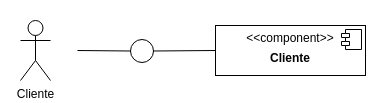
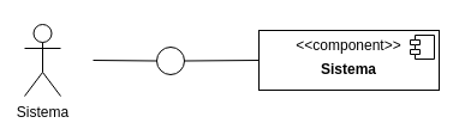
  <mxCell id="0" />
  <mxCell id="1" parent="0" />
- <mxCell id="2" value="&lt;p style=&quot;margin: 0px ; margin-top: 6px ; text-align: center&quot;&gt;&amp;lt;&amp;lt;component&amp;gt;&amp;gt;&lt;/p&gt;&lt;p style=&quot;margin: 0px ; margin-top: 6px ; text-align: center&quot;&gt;&lt;b&gt;Cliente&lt;/b&gt;&lt;/p&gt;" style="align=left;overflow=fill;html=1;" vertex="1" parent="1"><mxGeometry x="215" y="25" width="150" height="50" as="geometry" /></mxCell>
+ <mxCell id="2" value="&lt;p style=&quot;margin: 0px ; margin-top: 6px ; text-align: center&quot;&gt;&amp;lt;&amp;lt;component&amp;gt;&amp;gt;&lt;/p&gt;&lt;p style=&quot;margin: 0px ; margin-top: 6px ; text-align: center&quot;&gt;&lt;b&gt;Sistema&lt;/b&gt;&lt;/p&gt;" style="align=left;overflow=fill;html=1;" vertex="1" parent="1"><mxGeometry x="215" y="25" width="150" height="50" as="geometry" /></mxCell>
  <mxCell id="3" value="" style="shape=component;jettyWidth=8;jettyHeight=4;" vertex="1" parent="2"><mxGeometry x="1" width="20" height="20" relative="1" as="geometry"><mxPoint x="-24" y="4" as="offset" /></mxGeometry></mxCell>
  <mxCell id="4" value="" style="ellipse;whiteSpace=wrap;html=1;aspect=fixed;" vertex="1" parent="1"><mxGeometry x="130" y="39" width="23" height="23" as="geometry" /></mxCell>
  <mxCell id="5" value="" style="endArrow=none;html=1;entryX=0;entryY=0.5;entryDx=0;entryDy=0;exitX=1;exitY=0.5;exitDx=0;exitDy=0;" edge="1" parent="1" target="4"><mxGeometry width="50" height="50" relative="1" as="geometry"><mxPoint x="77" y="50" as="sourcePoint" /><mxPoint x="77" y="196" as="targetPoint" /></mxGeometry></mxCell>
  <mxCell id="6" value="" style="endArrow=none;html=1;entryX=0;entryY=0.5;entryDx=0;entryDy=0;exitX=1;exitY=0.5;exitDx=0;exitDy=0;" edge="1" parent="1" source="4" target="2"><mxGeometry width="50" height="50" relative="1" as="geometry"><mxPoint x="160" y="50" as="sourcePoint" /><mxPoint x="140" y="60" as="targetPoint" /></mxGeometry></mxCell>
- <mxCell id="7" value="Cliente" style="shape=umlActor;verticalLabelPosition=bottom;labelBackgroundColor=#ffffff;verticalAlign=top;html=1;outlineConnect=0;fillColor=#FFFFFF;" vertex="1" parent="1"><mxGeometry x="20" y="20" width="30" height="60" as="geometry" /></mxCell>
+ <mxCell id="7" value="Sistema" style="shape=umlActor;verticalLabelPosition=bottom;labelBackgroundColor=#ffffff;verticalAlign=top;html=1;outlineConnect=0;fillColor=#FFFFFF;" vertex="1" parent="1"><mxGeometry x="20" y="20" width="30" height="60" as="geometry" /></mxCell>
